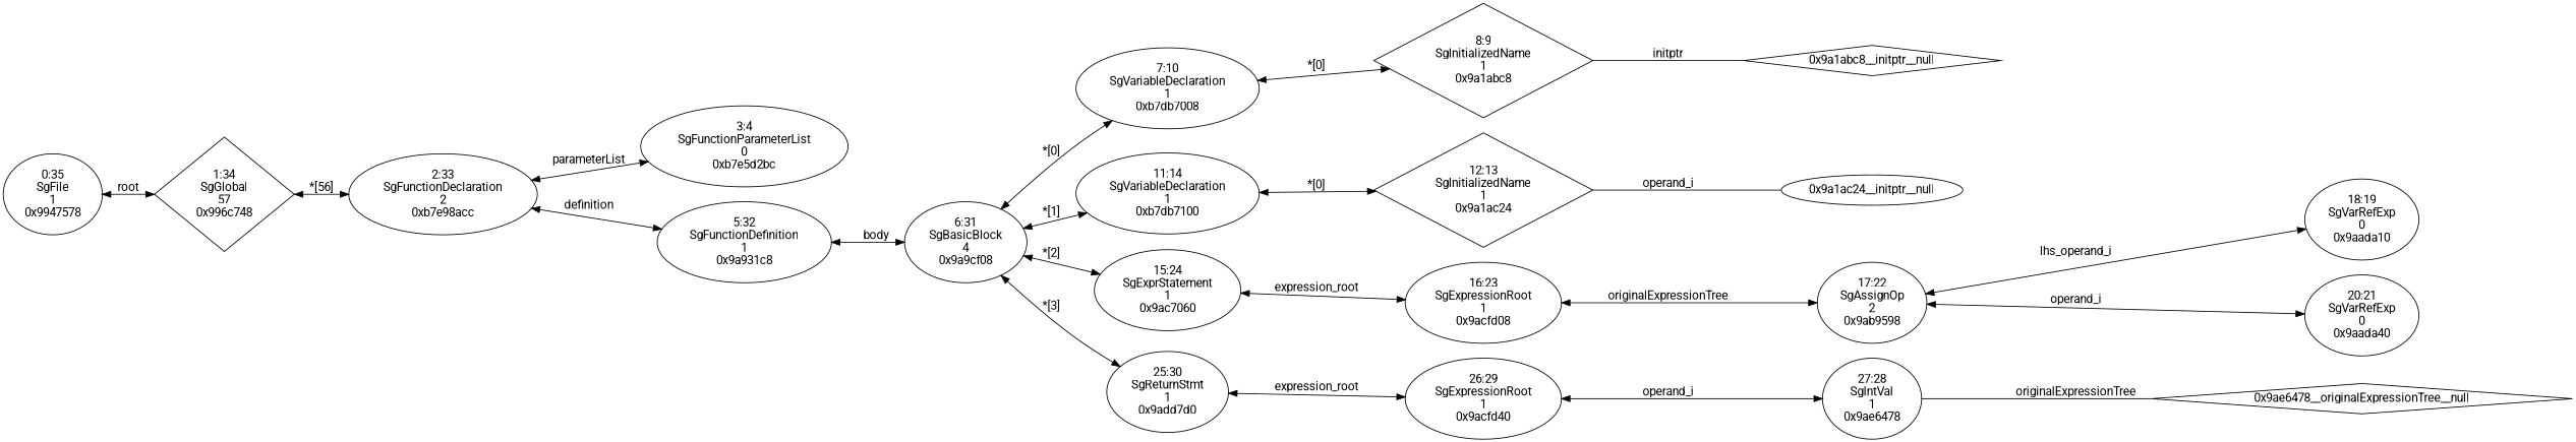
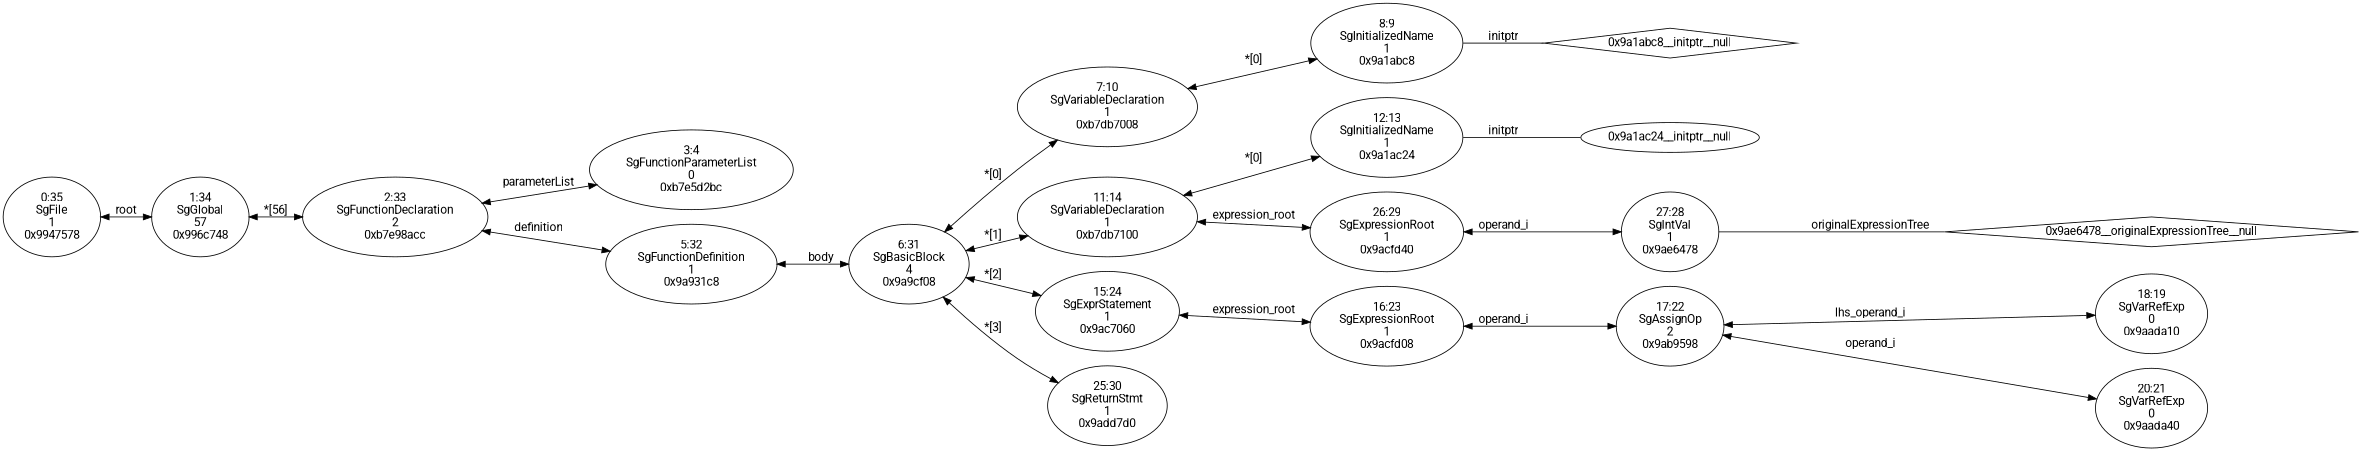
  digraph {
    fontname=Roboto
    rankdir=LR
    node [fontname=Roboto]
    edge [dir=both fontname=Roboto]
    n1 [label="3:4\nSgFunctionParameterList\n0\n0xb7e5d2bc\n"]
-   n2 [label="8:9\nSgInitializedName\n1\n0x9a1abc8\n" shape=diamond]
+   n2 [label="8:9\nSgInitializedName\n1\n0x9a1abc8\n"]
    "0x9a1abc8__initptr__null" [shape=diamond]
    n4 [label="7:10\nSgVariableDeclaration\n1\n0xb7db7008\n"]
-   n5 [label="12:13\nSgInitializedName\n1\n0x9a1ac24\n" shape=diamond]
+   n5 [label="12:13\nSgInitializedName\n1\n0x9a1ac24\n"]
    "0x9a1ac24__initptr__null" [shape=ellipse]
    n7 [label="11:14\nSgVariableDeclaration\n1\n0xb7db7100\n"]
    n8 [label="18:19\nSgVarRefExp\n0\n0x9aada10\n"]
    n9 [label="20:21\nSgVarRefExp\n0\n0x9aada40\n"]
    n10 [label="17:22\nSgAssignOp\n2\n0x9ab9598\n"]
    n11 [label="16:23\nSgExpressionRoot\n1\n0x9acfd08\n"]
    n12 [label="15:24\nSgExprStatement\n1\n0x9ac7060\n"]
    n13 [label="27:28\nSgIntVal\n1\n0x9ae6478\n"]
    "0x9ae6478__originalExpressionTree__null" [shape=diamond]
    n15 [label="26:29\nSgExpressionRoot\n1\n0x9acfd40\n"]
    n16 [label="25:30\nSgReturnStmt\n1\n0x9add7d0\n"]
    n17 [label="6:31\nSgBasicBlock\n4\n0x9a9cf08\n"]
    n18 [label="5:32\nSgFunctionDefinition\n1\n0x9a931c8\n"]
    n19 [label="2:33\nSgFunctionDeclaration\n2\n0xb7e98acc\n"]
-   n20 [label="1:34\nSgGlobal\n57\n0x996c748\n" shape=diamond]
+   n20 [label="1:34\nSgGlobal\n57\n0x996c748\n"]
    n21 [label="0:35\nSgFile\n1\n0x9947578\n"]
    n2 -> "0x9a1abc8__initptr__null" [dir=none label=initptr]
    n4 -> n2 [label="*[0]"]
-   n5 -> "0x9a1ac24__initptr__null" [dir=none label=operand_i]
+   n5 -> "0x9a1ac24__initptr__null" [dir=none label=initptr]
    n7 -> n5 [label="*[0]"]
    n10 -> n8 [label=lhs_operand_i]
    n10 -> n9 [label=operand_i]
-   n11 -> n10 [label=originalExpressionTree]
+   n11 -> n10 [label=operand_i]
    n12 -> n11 [label=expression_root]
    n13 -> "0x9ae6478__originalExpressionTree__null" [dir=none label=originalExpressionTree]
    n15 -> n13 [label=operand_i]
-   n16 -> n15 [label=expression_root]
+   n7 -> n15 [label=expression_root]
    n17 -> n4 [label="*[0]"]
    n17 -> n7 [label="*[1]"]
    n17 -> n12 [label="*[2]"]
    n17 -> n16 [label="*[3]"]
    n18 -> n17 [label=body]
    n19 -> n1 [label=parameterList]
    n19 -> n18 [label=definition]
    n20 -> n19 [label="*[56]"]
    n21 -> n20 [label=root]
  }
